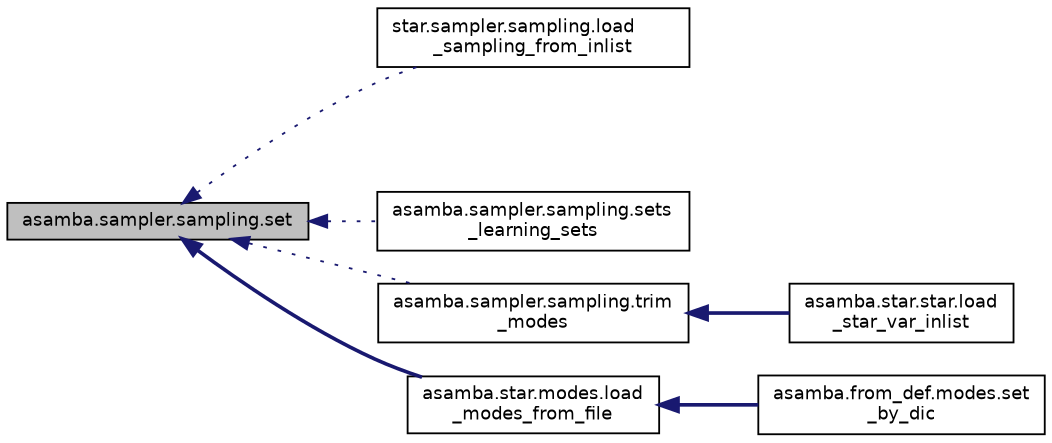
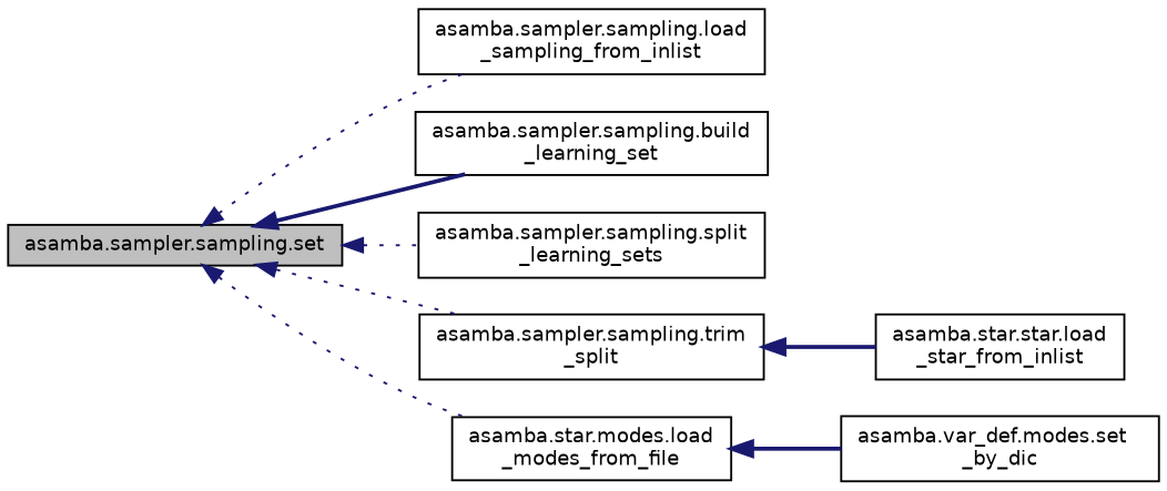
  digraph {
    rankdir=LR
    node [color=black fillcolor=white fontname=Helvetica fontsize=10 shape=record style=filled]
    edge [color=midnightblue dir=back fontname=Helvetica fontsize=10 labelfontname=Helvetica labelfontsize=10 style=bold]
    n1 [fillcolor=grey75 fontcolor=black height=0.2 label="asamba.sampler.sampling.set" width=0.4]
-   n2 [height=0.2 label="star.sampler.sampling.load\l_sampling_from_inlist" width=0.4]
-   n4 [height=0.2 label="asamba.sampler.sampling.sets\l_learning_sets" width=0.4]
-   n5 [height=0.2 label="asamba.sampler.sampling.trim\l_modes" width=0.4]
+   n2 [height=0.2 label="asamba.sampler.sampling.load\l_sampling_from_inlist" width=0.4]
+   n3 [height=0.2 label="asamba.sampler.sampling.build\l_learning_set" width=0.4]
+   n4 [height=0.2 label="asamba.sampler.sampling.split\l_learning_sets" width=0.4]
+   n5 [height=0.2 label="asamba.sampler.sampling.trim\l_split" width=0.4]
    n6 [height=0.2 label="asamba.star.modes.load\l_modes_from_file" width=0.4]
-   n7 [height=0.2 label="asamba.star.star.load\l_star_var_inlist" width=0.4]
-   n8 [height=0.2 label="asamba.from_def.modes.set\l_by_dic" width=0.4]
+   n7 [height=0.2 label="asamba.star.star.load\l_star_from_inlist" width=0.4]
+   n8 [height=0.2 label="asamba.var_def.modes.set\l_by_dic" width=0.4]
    n1 -> n2 [style=dotted]
+   n1 -> n3
    n1 -> n4 [style=dotted]
    n1 -> n5 [style=dotted]
-   n1 -> n6
+   n1 -> n6 [style=dotted]
    n5 -> n7
    n6 -> n8
  }
